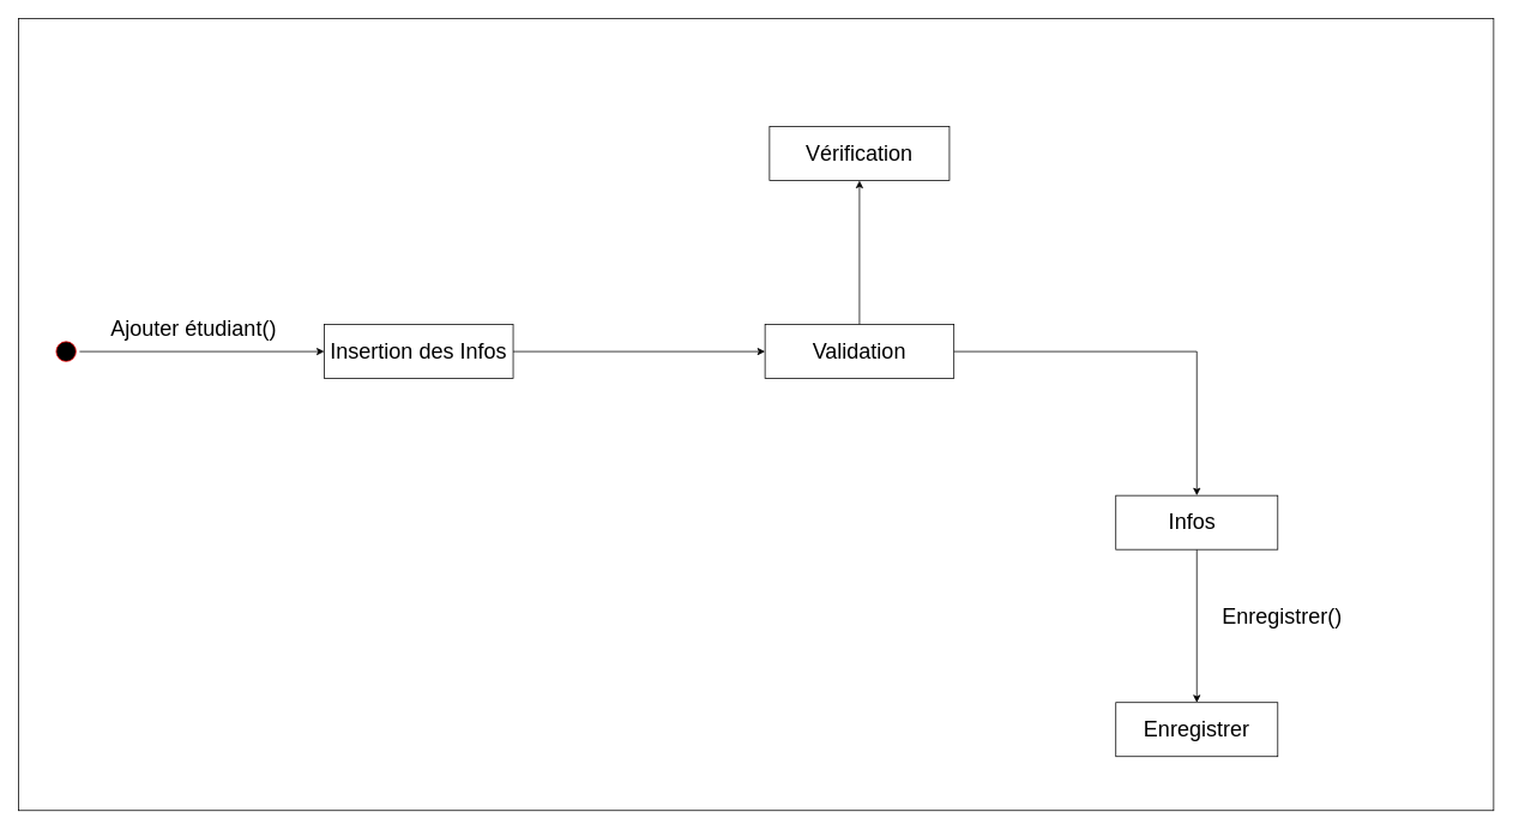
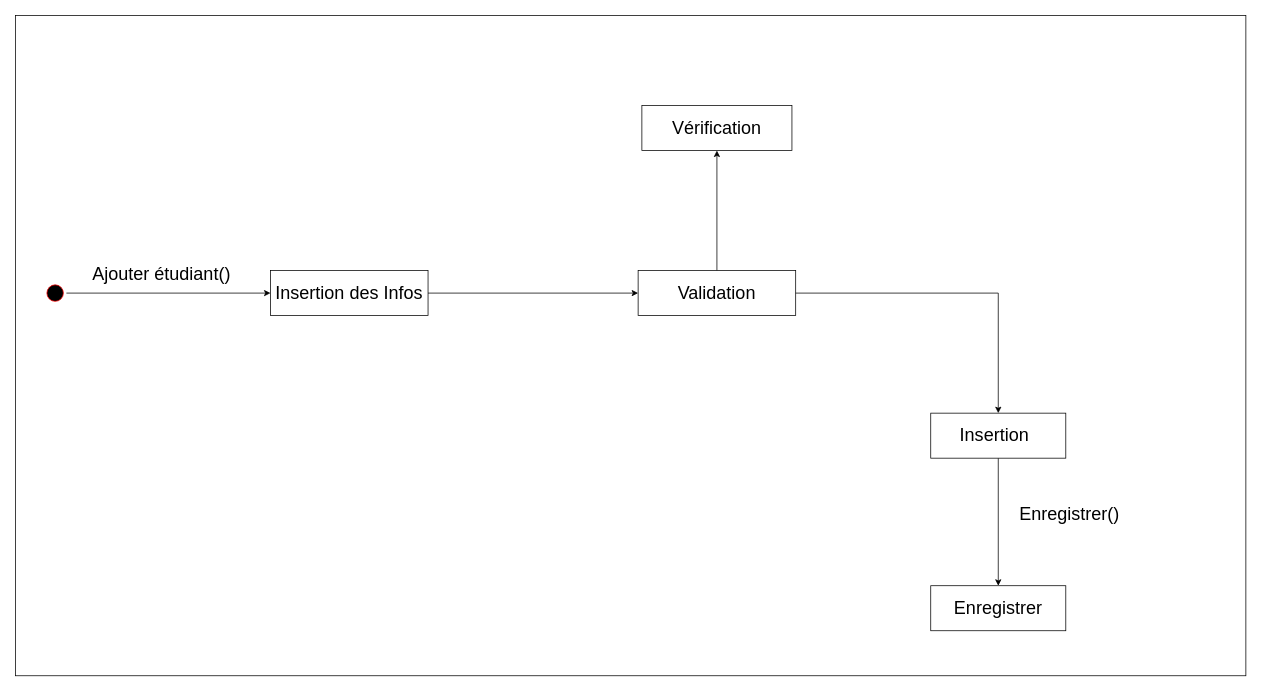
  <mxCell id="0" />
  <mxCell id="1" parent="0" />
  <mxCell id="2" value="" style="rounded=0;whiteSpace=wrap;html=1;" vertex="1" parent="1"><mxGeometry x="20" y="20" width="1640" height="880" as="geometry" /></mxCell>
  <mxCell id="3" value="" style="edgeStyle=orthogonalEdgeStyle;rounded=0;orthogonalLoop=1;jettySize=auto;html=1;" edge="1" parent="1" source="4" target="5"><mxGeometry relative="1" as="geometry" /></mxCell>
  <mxCell id="4" value="" style="ellipse;html=1;shape=startState;fillColor=#000000;strokeColor=#ff0000;direction=north;" vertex="1" parent="1"><mxGeometry x="58" y="375" width="30" height="30" as="geometry" /></mxCell>
  <mxCell id="5" value="" style="whiteSpace=wrap;html=1;" vertex="1" parent="1"><mxGeometry x="360" y="360" width="210" height="60" as="geometry" /></mxCell>
  <mxCell id="6" value="&lt;font style=&quot;font-size: 24px;&quot;&gt;Ajouter&amp;nbsp;&lt;span style=&quot;color: rgba(0, 0, 0, 0); font-family: monospace; font-size: 0px; text-align: start; text-wrap: nowrap;&quot;&gt;%3CmxGraphModel%3E%3Croot%3E%3CmxCell%20id%3D%220%22%2F%3E%3CmxCell%20id%3D%221%22%20parent%3D%220%22%2F%3E%3CmxCell%20id%3D%222%22%20value%3D%22%26lt%3Bfont%20style%3D%26quot%3Bfont-size%3A%2024px%3B%26quot%3B%26gt%3BInsertion%20des%20Infos%26lt%3B%2Ffont%26gt%3B%22%20style%3D%22text%3Bhtml%3D1%3Balign%3Dcenter%3BverticalAlign%3Dmiddle%3BwhiteSpace%3Dwrap%3Brounded%3D0%3B%22%20vertex%3D%221%22%20parent%3D%221%22%3E%3CmxGeometry%20x%3D%22440%22%20y%3D%22245%22%20width%3D%22210%22%20height%3D%2230%22%20as%3D%22geometry%22%2F%3E%3C%2FmxCell%3E%3C%2Froot%3E%3C%2FmxGraphModel%3E&lt;/span&gt;étudiant()&lt;/font&gt;" style="text;html=1;align=center;verticalAlign=middle;whiteSpace=wrap;rounded=0;" vertex="1" parent="1"><mxGeometry x="110" y="350" width="210" height="30" as="geometry" /></mxCell>
  <mxCell id="7" value="" style="edgeStyle=orthogonalEdgeStyle;rounded=0;orthogonalLoop=1;jettySize=auto;html=1;" edge="1" parent="1" source="8" target="10"><mxGeometry relative="1" as="geometry" /></mxCell>
  <mxCell id="8" value="&lt;font style=&quot;font-size: 24px;&quot;&gt;Insertion des Infos&lt;/font&gt;" style="text;html=1;align=center;verticalAlign=middle;whiteSpace=wrap;rounded=0;" vertex="1" parent="1"><mxGeometry x="360" y="375" width="210" height="30" as="geometry" /></mxCell>
  <mxCell id="9" value="" style="edgeStyle=orthogonalEdgeStyle;rounded=0;orthogonalLoop=1;jettySize=auto;html=1;" edge="1" parent="1" source="10" target="13"><mxGeometry relative="1" as="geometry" /></mxCell>
  <mxCell id="10" value="" style="whiteSpace=wrap;html=1;" vertex="1" parent="1"><mxGeometry x="850" y="360" width="210" height="60" as="geometry" /></mxCell>
  <mxCell id="11" value="" style="edgeStyle=orthogonalEdgeStyle;rounded=0;orthogonalLoop=1;jettySize=auto;html=1;" edge="1" parent="1" source="12" target="16"><mxGeometry relative="1" as="geometry" /></mxCell>
  <mxCell id="12" value="&lt;font style=&quot;font-size: 24px;&quot;&gt;Validation&lt;/font&gt;" style="text;html=1;align=center;verticalAlign=middle;whiteSpace=wrap;rounded=0;" vertex="1" parent="1"><mxGeometry x="850" y="375" width="210" height="30" as="geometry" /></mxCell>
  <mxCell id="13" value="" style="whiteSpace=wrap;html=1;" vertex="1" parent="1"><mxGeometry x="855" y="140" width="200" height="60" as="geometry" /></mxCell>
  <mxCell id="14" value="&lt;font style=&quot;font-size: 24px;&quot;&gt;Vérification&lt;/font&gt;" style="text;html=1;align=center;verticalAlign=middle;whiteSpace=wrap;rounded=0;" vertex="1" parent="1"><mxGeometry x="850" y="155" width="210" height="30" as="geometry" /></mxCell>
  <mxCell id="15" value="" style="edgeStyle=orthogonalEdgeStyle;rounded=0;orthogonalLoop=1;jettySize=auto;html=1;" edge="1" parent="1" source="16" target="18"><mxGeometry relative="1" as="geometry" /></mxCell>
  <mxCell id="16" value="" style="whiteSpace=wrap;html=1;" vertex="1" parent="1"><mxGeometry x="1240" y="550" width="180" height="60" as="geometry" /></mxCell>
- <mxCell id="17" value="&lt;font style=&quot;font-size: 24px;&quot;&gt;Infos&lt;/font&gt;" style="text;html=1;align=center;verticalAlign=middle;whiteSpace=wrap;rounded=0;" vertex="1" parent="1"><mxGeometry x="1220" y="565" width="210" height="30" as="geometry" /></mxCell>
+ <mxCell id="17" value="&lt;font style=&quot;font-size: 24px;&quot;&gt;Insertion&lt;/font&gt;" style="text;html=1;align=center;verticalAlign=middle;whiteSpace=wrap;rounded=0;" vertex="1" parent="1"><mxGeometry x="1220" y="565" width="210" height="30" as="geometry" /></mxCell>
  <mxCell id="18" value="" style="whiteSpace=wrap;html=1;" vertex="1" parent="1"><mxGeometry x="1240" y="780" width="180" height="60" as="geometry" /></mxCell>
  <mxCell id="19" value="&lt;span style=&quot;font-size: 24px;&quot;&gt;Enregistrer()&lt;/span&gt;" style="text;html=1;align=center;verticalAlign=middle;whiteSpace=wrap;rounded=0;" vertex="1" parent="1"><mxGeometry x="1320" y="670" width="210" height="30" as="geometry" /></mxCell>
  <mxCell id="20" value="&lt;span style=&quot;font-size: 24px;&quot;&gt;Enregistrer&lt;/span&gt;" style="text;html=1;align=center;verticalAlign=middle;whiteSpace=wrap;rounded=0;" vertex="1" parent="1"><mxGeometry x="1225" y="795" width="210" height="30" as="geometry" /></mxCell>
